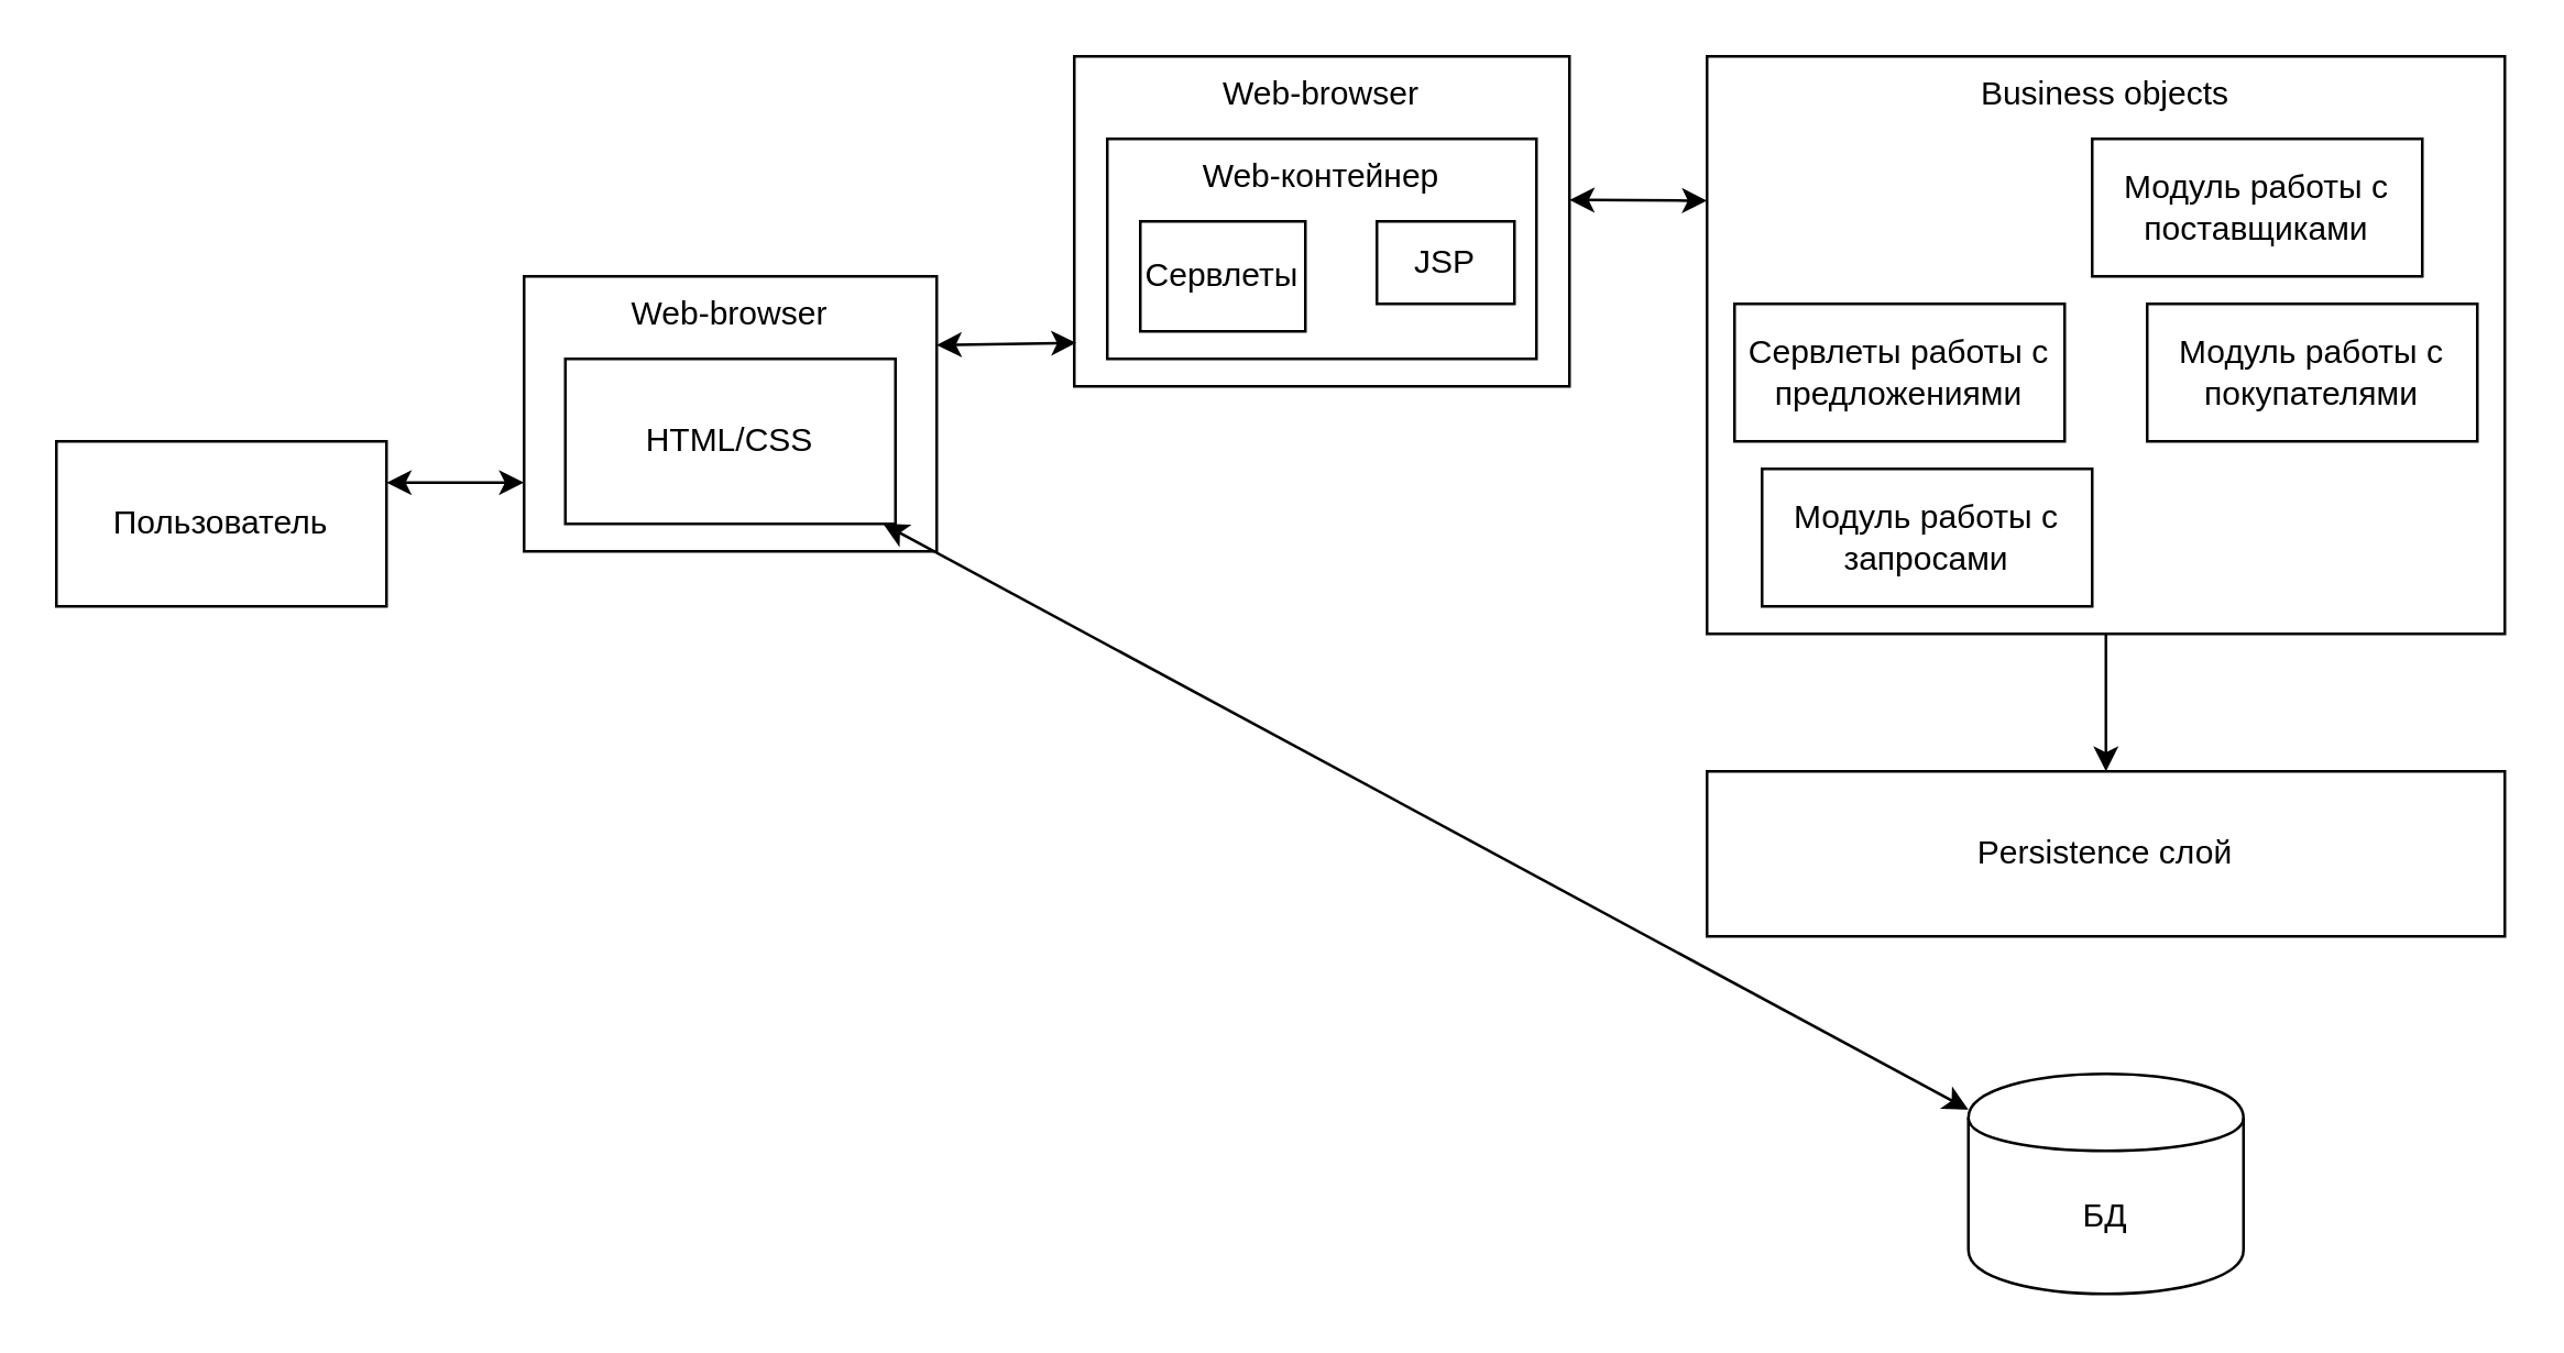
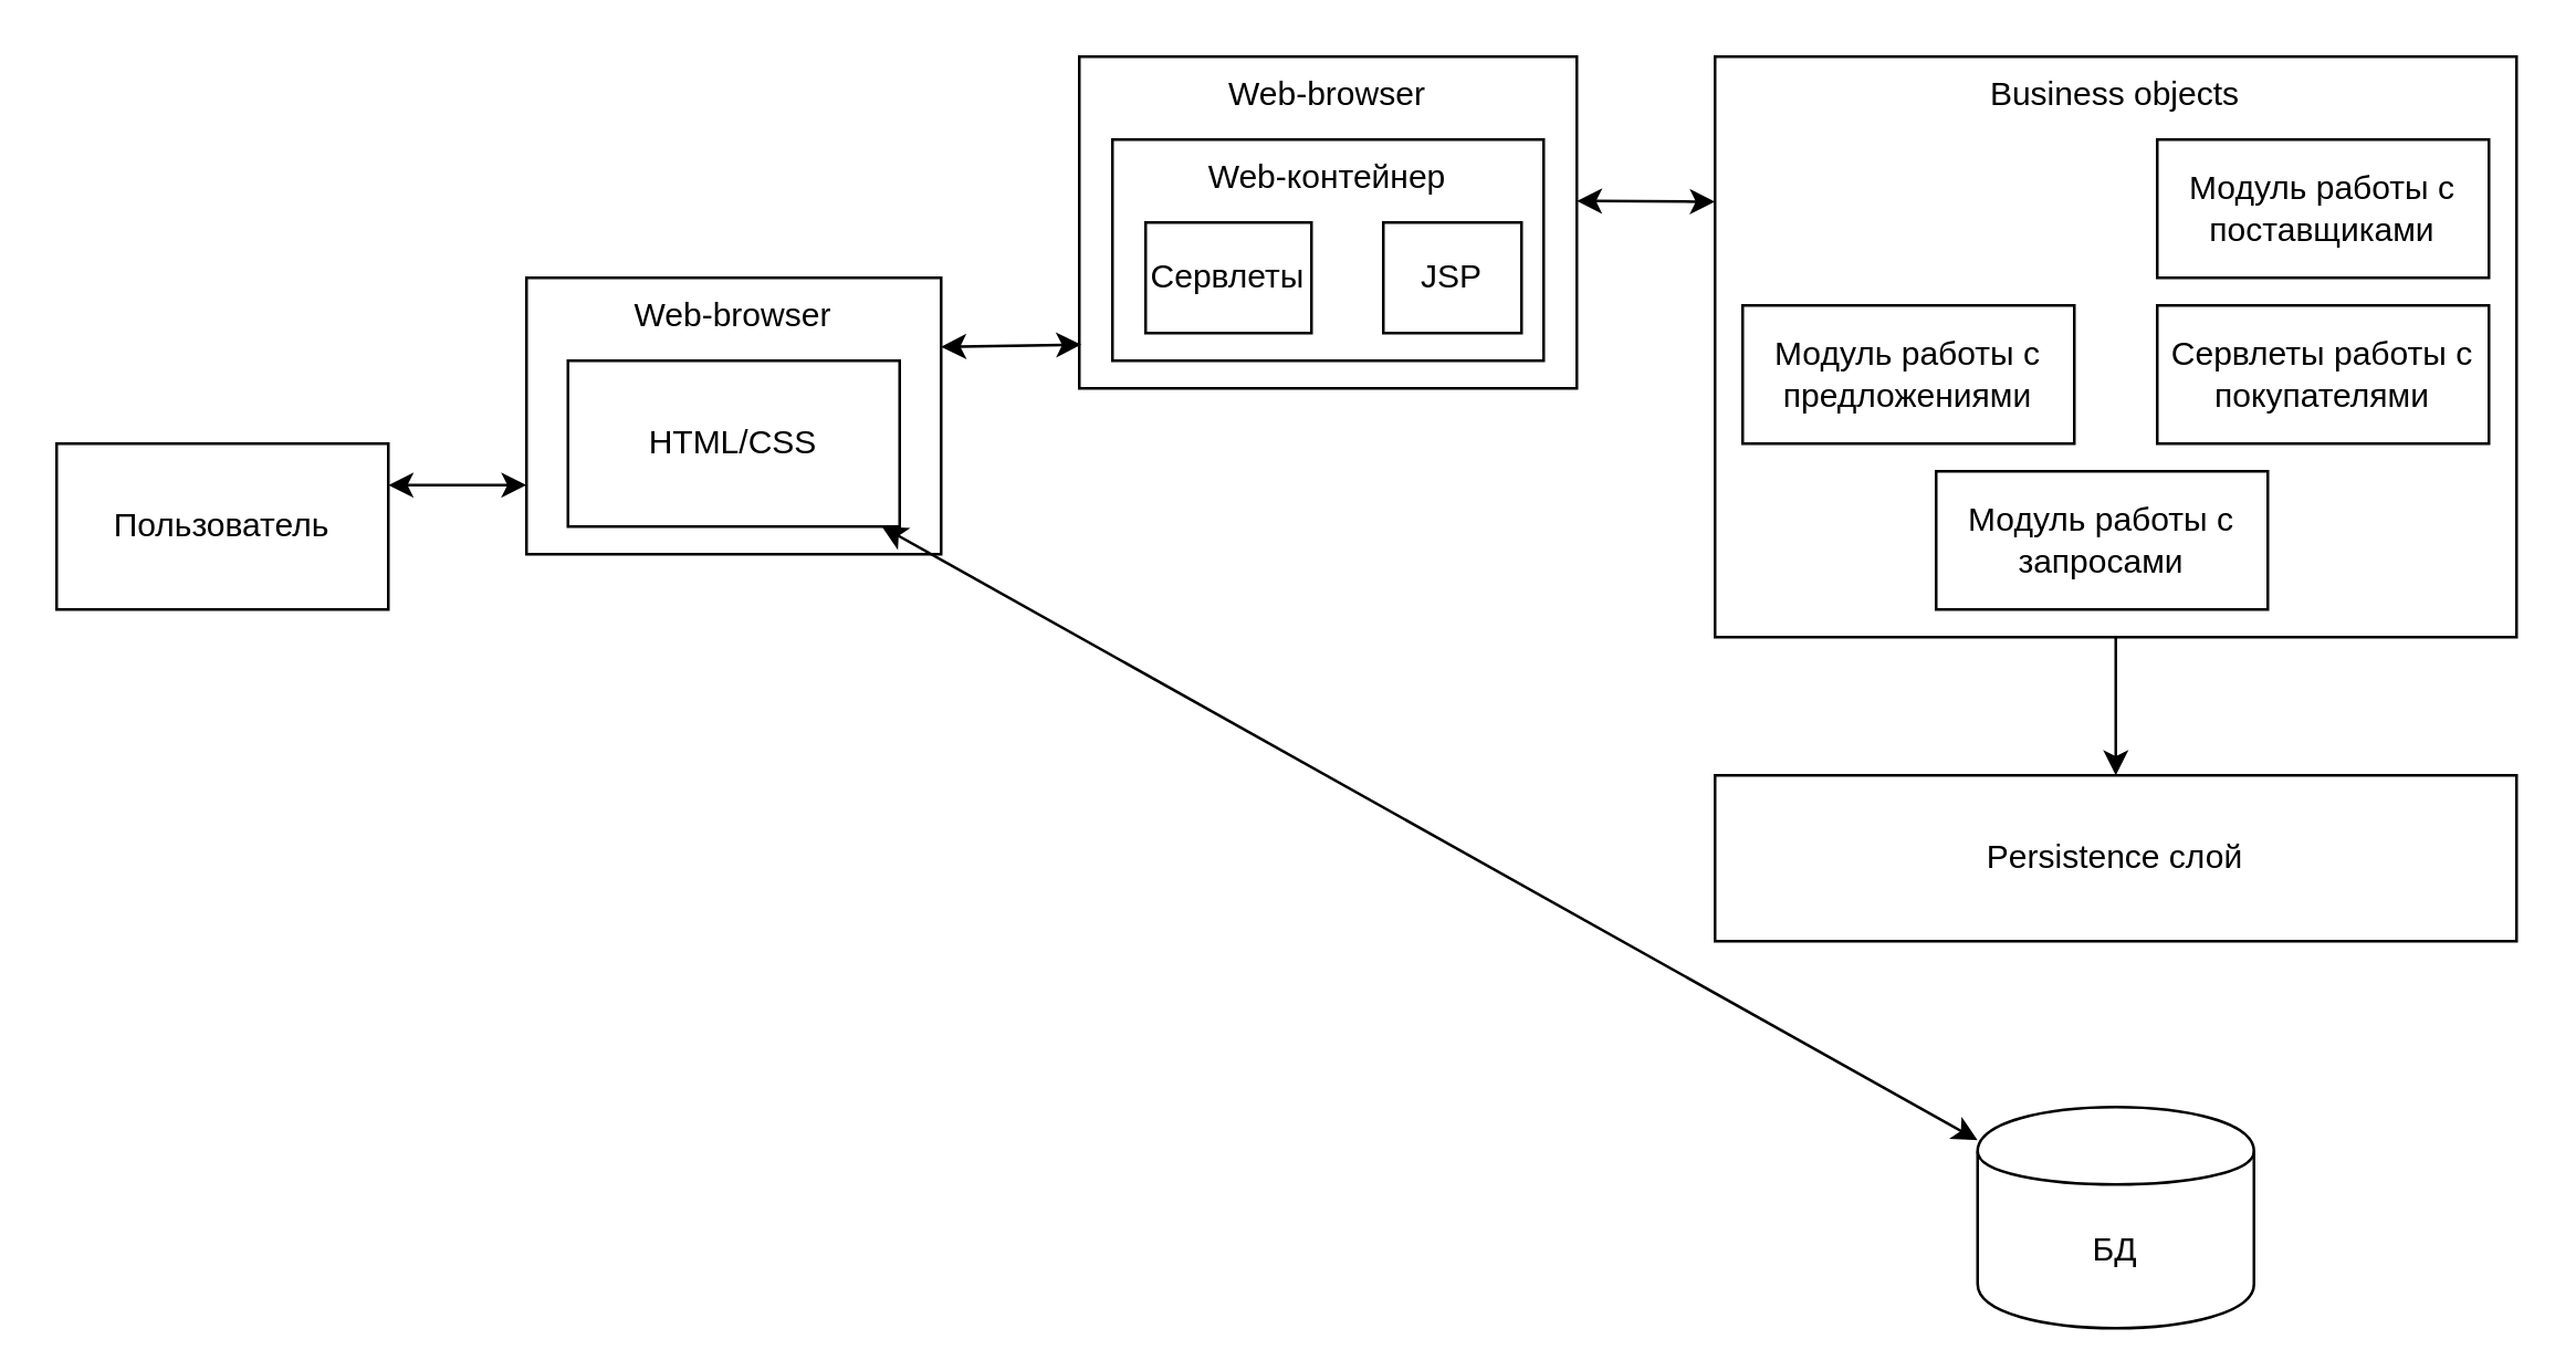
  <mxCell id="0" />
  <mxCell id="1" parent="0" />
  <mxCell id="2" value="Пользователь" style="rounded=0;whiteSpace=wrap;html=1;" parent="1" vertex="1"><mxGeometry x="20" y="160" width="120" height="60" as="geometry" /></mxCell>
  <mxCell id="3" value="Web-browser" style="rounded=0;whiteSpace=wrap;html=1;verticalAlign=top;" parent="1" vertex="1"><mxGeometry x="190" y="100" width="150" height="100" as="geometry" /></mxCell>
  <mxCell id="4" value="HTML/CSS" style="rounded=0;whiteSpace=wrap;html=1;" parent="1" vertex="1"><mxGeometry x="205" y="130" width="120" height="60" as="geometry" /></mxCell>
  <mxCell id="5" value="Web-browser" style="rounded=0;whiteSpace=wrap;html=1;verticalAlign=top;" parent="1" vertex="1"><mxGeometry x="390" y="20" width="180" height="120" as="geometry" /></mxCell>
  <mxCell id="6" value="Web-контейнер" style="rounded=0;whiteSpace=wrap;html=1;verticalAlign=top;" parent="1" vertex="1"><mxGeometry x="402" y="50" width="156" height="80" as="geometry" /></mxCell>
  <mxCell id="7" value="Сервлеты" style="rounded=0;whiteSpace=wrap;html=1;" parent="1" vertex="1"><mxGeometry x="414" y="80" width="60" height="40" as="geometry" /></mxCell>
- <mxCell id="8" value="JSP" style="rounded=0;whiteSpace=wrap;html=1;" parent="1" vertex="1"><mxGeometry x="500" y="80" width="50" height="30" as="geometry" /></mxCell>
+ <mxCell id="8" value="JSP" style="rounded=0;whiteSpace=wrap;html=1;" parent="1" vertex="1"><mxGeometry x="500" y="80" width="50" height="40" as="geometry" /></mxCell>
  <mxCell id="9" value="Business objects" style="rounded=0;whiteSpace=wrap;html=1;verticalAlign=top;" parent="1" vertex="1"><mxGeometry x="620" y="20" width="290" height="210" as="geometry" /></mxCell>
- <mxCell id="10" value="Модуль работы с поставщиками" style="rounded=0;whiteSpace=wrap;html=1;" parent="1" vertex="1"><mxGeometry x="760" y="50" width="120" height="50" as="geometry" /></mxCell>
- <mxCell id="11" value="Сервлеты работы с предложениями" style="rounded=0;whiteSpace=wrap;html=1;" parent="1" vertex="1"><mxGeometry x="630" y="110" width="120" height="50" as="geometry" /></mxCell>
- <mxCell id="12" value="Модуль работы с запросами" style="rounded=0;whiteSpace=wrap;html=1;" parent="1" vertex="1"><mxGeometry x="640" y="170" width="120" height="50" as="geometry" /></mxCell>
- <mxCell id="13" value="Модуль работы с покупателями" style="rounded=0;whiteSpace=wrap;html=1;" parent="1" vertex="1"><mxGeometry x="780" y="110" width="120" height="50" as="geometry" /></mxCell>
+ <mxCell id="10" value="Модуль работы с поставщиками" style="rounded=0;whiteSpace=wrap;html=1;" parent="1" vertex="1"><mxGeometry x="780" y="50" width="120" height="50" as="geometry" /></mxCell>
+ <mxCell id="11" value="Модуль работы с предложениями" style="rounded=0;whiteSpace=wrap;html=1;" parent="1" vertex="1"><mxGeometry x="630" y="110" width="120" height="50" as="geometry" /></mxCell>
+ <mxCell id="12" value="Модуль работы с запросами" style="rounded=0;whiteSpace=wrap;html=1;" parent="1" vertex="1"><mxGeometry x="700" y="170" width="120" height="50" as="geometry" /></mxCell>
+ <mxCell id="13" value="Сервлеты работы с покупателями" style="rounded=0;whiteSpace=wrap;html=1;" parent="1" vertex="1"><mxGeometry x="780" y="110" width="120" height="50" as="geometry" /></mxCell>
  <mxCell id="14" value="Persistence слой" style="rounded=0;whiteSpace=wrap;html=1;" parent="1" vertex="1"><mxGeometry x="620" y="280" width="290" height="60" as="geometry" /></mxCell>
- <mxCell id="15" value="БД" style="shape=cylinder;whiteSpace=wrap;html=1;boundedLbl=1;backgroundOutline=1;" parent="1" vertex="1"><mxGeometry x="715" y="390" width="100" height="80" as="geometry" /></mxCell>
+ <mxCell id="15" value="БД" style="shape=cylinder;whiteSpace=wrap;html=1;boundedLbl=1;backgroundOutline=1;" parent="1" vertex="1"><mxGeometry x="715" y="400" width="100" height="80" as="geometry" /></mxCell>
  <mxCell id="16" value="" style="endArrow=classic;startArrow=classic;html=1;" parent="1" source="15" target="4" edge="1"><mxGeometry width="50" height="50" relative="1" as="geometry"><mxPoint x="530" y="230" as="sourcePoint" /><mxPoint x="755" y="324" as="targetPoint" /></mxGeometry></mxCell>
  <mxCell id="17" value="" style="endArrow=none;startArrow=classic;html=1;entryX=0.5;entryY=1;entryDx=0;entryDy=0;exitX=0.5;exitY=0;exitDx=0;exitDy=0;" parent="1" source="14" target="9" edge="1"><mxGeometry width="50" height="50" relative="1" as="geometry"><mxPoint x="730" y="280" as="sourcePoint" /><mxPoint x="780" y="230" as="targetPoint" /></mxGeometry></mxCell>
  <mxCell id="18" value="" style="endArrow=classic;startArrow=classic;html=1;entryX=0;entryY=0.25;entryDx=0;entryDy=0;exitX=1;exitY=0.435;exitDx=0;exitDy=0;exitPerimeter=0;" parent="1" source="5" target="9" edge="1"><mxGeometry width="50" height="50" relative="1" as="geometry"><mxPoint x="190" y="270" as="sourcePoint" /><mxPoint x="240" y="220" as="targetPoint" /></mxGeometry></mxCell>
  <mxCell id="19" value="" style="endArrow=classic;startArrow=classic;html=1;entryX=0.004;entryY=0.868;entryDx=0;entryDy=0;exitX=1;exitY=0.25;exitDx=0;exitDy=0;entryPerimeter=0;" parent="1" source="3" target="5" edge="1"><mxGeometry width="50" height="50" relative="1" as="geometry"><mxPoint x="470" y="230" as="sourcePoint" /><mxPoint x="520" y="180" as="targetPoint" /></mxGeometry></mxCell>
  <mxCell id="20" value="" style="endArrow=classic;startArrow=classic;html=1;entryX=0;entryY=0.75;entryDx=0;entryDy=0;exitX=1;exitY=0.25;exitDx=0;exitDy=0;" parent="1" source="2" target="3" edge="1"><mxGeometry width="50" height="50" relative="1" as="geometry"><mxPoint x="470" y="230" as="sourcePoint" /><mxPoint x="520" y="180" as="targetPoint" /></mxGeometry></mxCell>
